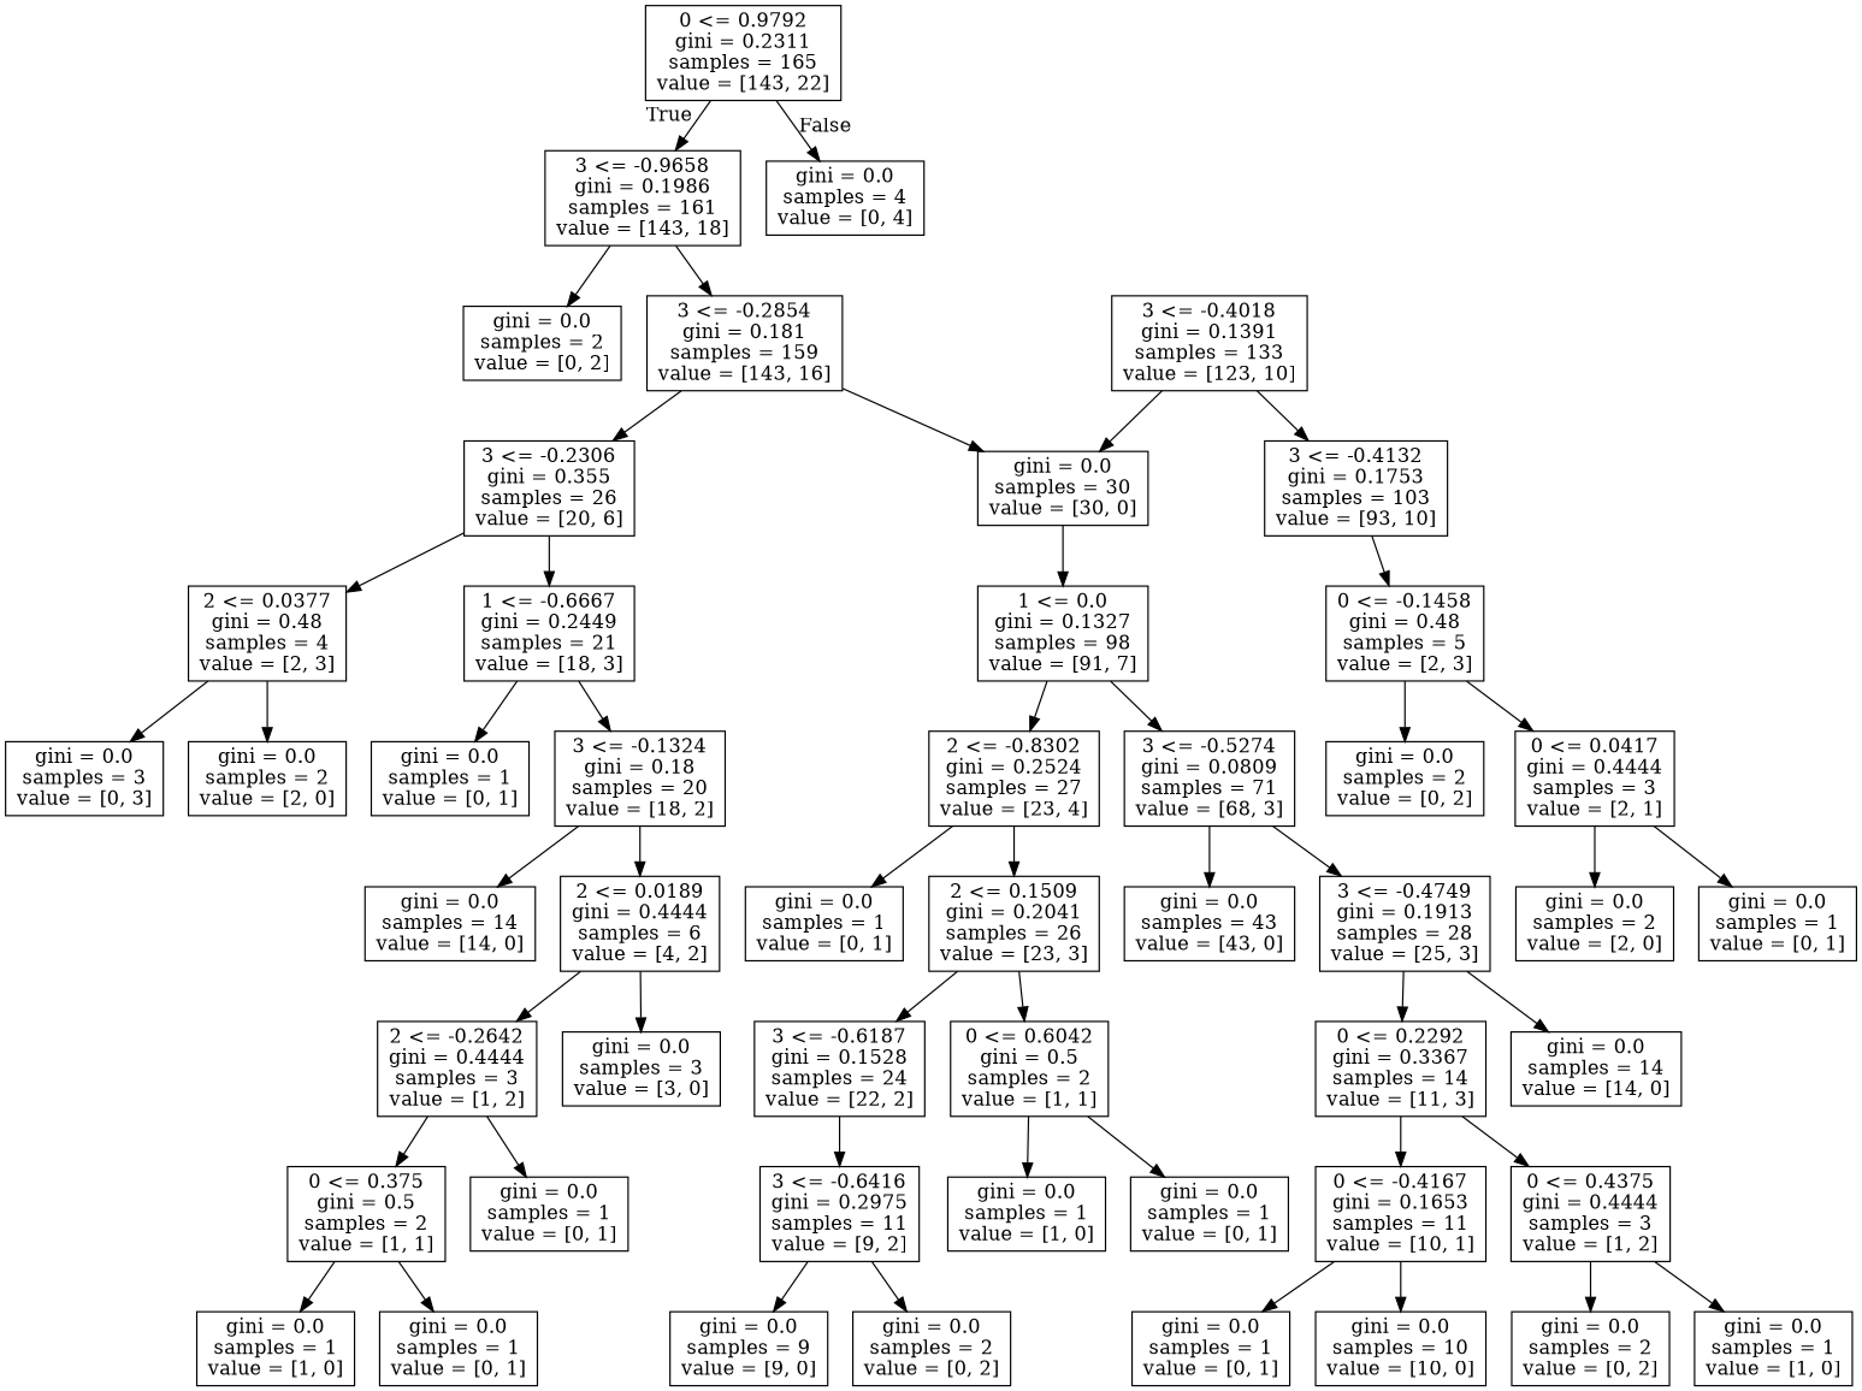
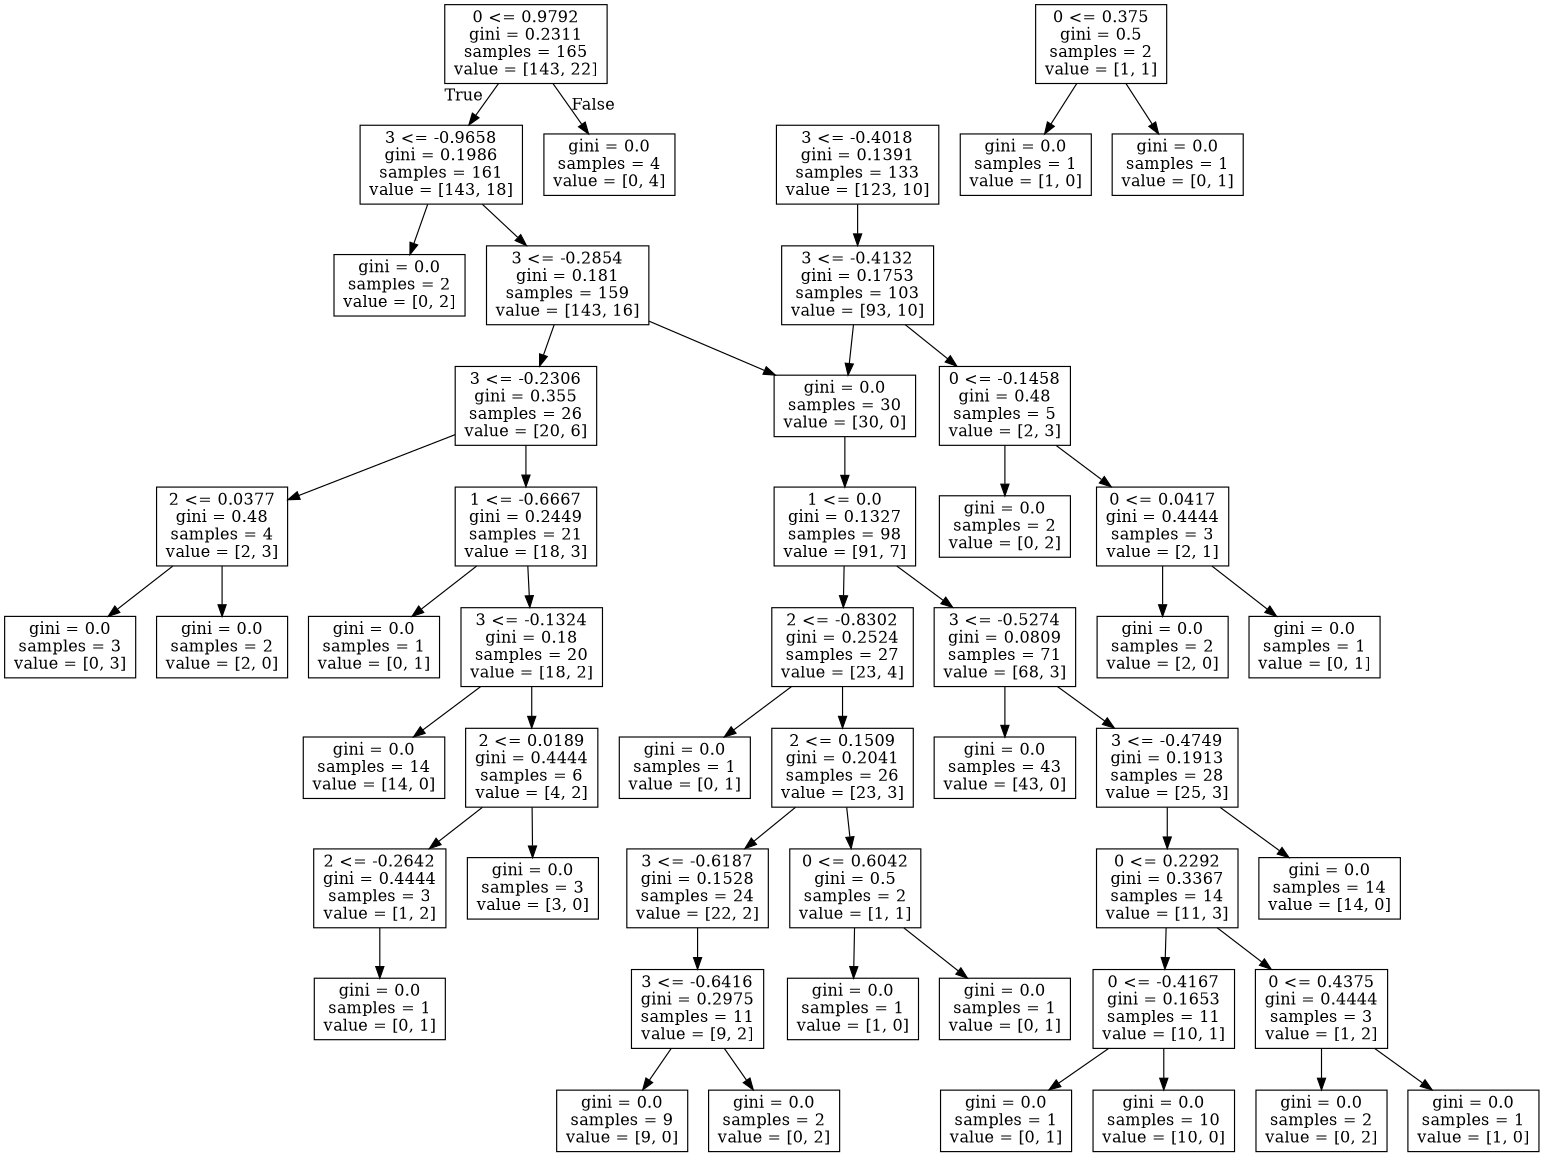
  digraph {
    node [shape=box]
    n1 [label="0 <= 0.9792\ngini = 0.2311\nsamples = 165\nvalue = [143, 22]"]
    n2 [label="3 <= -0.9658\ngini = 0.1986\nsamples = 161\nvalue = [143, 18]"]
    n3 [label="gini = 0.0\nsamples = 4\nvalue = [0, 4]"]
    n4 [label="gini = 0.0\nsamples = 2\nvalue = [0, 2]"]
    n5 [label="3 <= -0.2854\ngini = 0.181\nsamples = 159\nvalue = [143, 16]"]
    n6 [label="3 <= -0.2306\ngini = 0.355\nsamples = 26\nvalue = [20, 6]"]
    n7 [label="gini = 0.0\nsamples = 30\nvalue = [30, 0]"]
    n8 [label="3 <= -0.4018\ngini = 0.1391\nsamples = 133\nvalue = [123, 10]"]
    n9 [label="3 <= -0.4132\ngini = 0.1753\nsamples = 103\nvalue = [93, 10]"]
    n10 [label="2 <= 0.0377\ngini = 0.48\nsamples = 4\nvalue = [2, 3]"]
    n11 [label="1 <= -0.6667\ngini = 0.2449\nsamples = 21\nvalue = [18, 3]"]
    n12 [label="0 <= -0.1458\ngini = 0.48\nsamples = 5\nvalue = [2, 3]"]
    n13 [label="1 <= 0.0\ngini = 0.1327\nsamples = 98\nvalue = [91, 7]"]
    n14 [label="2 <= -0.8302\ngini = 0.2524\nsamples = 27\nvalue = [23, 4]"]
    n15 [label="3 <= -0.5274\ngini = 0.0809\nsamples = 71\nvalue = [68, 3]"]
    n16 [label="gini = 0.0\nsamples = 2\nvalue = [0, 2]"]
    n17 [label="0 <= 0.0417\ngini = 0.4444\nsamples = 3\nvalue = [2, 1]"]
    n18 [label="gini = 0.0\nsamples = 1\nvalue = [0, 1]"]
    n19 [label="2 <= 0.1509\ngini = 0.2041\nsamples = 26\nvalue = [23, 3]"]
    n20 [label="gini = 0.0\nsamples = 43\nvalue = [43, 0]"]
    n21 [label="3 <= -0.4749\ngini = 0.1913\nsamples = 28\nvalue = [25, 3]"]
    n22 [label="3 <= -0.6187\ngini = 0.1528\nsamples = 24\nvalue = [22, 2]"]
    n23 [label="0 <= 0.6042\ngini = 0.5\nsamples = 2\nvalue = [1, 1]"]
    n24 [label="3 <= -0.6416\ngini = 0.2975\nsamples = 11\nvalue = [9, 2]"]
    n25 [label="gini = 0.0\nsamples = 1\nvalue = [1, 0]"]
    n26 [label="gini = 0.0\nsamples = 1\nvalue = [0, 1]"]
    n27 [label="gini = 0.0\nsamples = 9\nvalue = [9, 0]"]
    n28 [label="gini = 0.0\nsamples = 2\nvalue = [0, 2]"]
    n29 [label="0 <= 0.2292\ngini = 0.3367\nsamples = 14\nvalue = [11, 3]"]
    n30 [label="gini = 0.0\nsamples = 14\nvalue = [14, 0]"]
    n31 [label="0 <= -0.4167\ngini = 0.1653\nsamples = 11\nvalue = [10, 1]"]
    n32 [label="0 <= 0.4375\ngini = 0.4444\nsamples = 3\nvalue = [1, 2]"]
    n33 [label="gini = 0.0\nsamples = 1\nvalue = [0, 1]"]
    n34 [label="gini = 0.0\nsamples = 10\nvalue = [10, 0]"]
    n35 [label="gini = 0.0\nsamples = 2\nvalue = [0, 2]"]
    n36 [label="gini = 0.0\nsamples = 1\nvalue = [1, 0]"]
    n37 [label="gini = 0.0\nsamples = 2\nvalue = [2, 0]"]
    n38 [label="gini = 0.0\nsamples = 1\nvalue = [0, 1]"]
    n39 [label="gini = 0.0\nsamples = 3\nvalue = [0, 3]"]
    n40 [label="gini = 0.0\nsamples = 2\nvalue = [2, 0]"]
    n41 [label="gini = 0.0\nsamples = 1\nvalue = [0, 1]"]
    n42 [label="3 <= -0.1324\ngini = 0.18\nsamples = 20\nvalue = [18, 2]"]
    n43 [label="gini = 0.0\nsamples = 14\nvalue = [14, 0]"]
    n44 [label="2 <= 0.0189\ngini = 0.4444\nsamples = 6\nvalue = [4, 2]"]
    n45 [label="2 <= -0.2642\ngini = 0.4444\nsamples = 3\nvalue = [1, 2]"]
    n46 [label="gini = 0.0\nsamples = 3\nvalue = [3, 0]"]
    n47 [label="0 <= 0.375\ngini = 0.5\nsamples = 2\nvalue = [1, 1]"]
    n48 [label="gini = 0.0\nsamples = 1\nvalue = [0, 1]"]
    n49 [label="gini = 0.0\nsamples = 1\nvalue = [1, 0]"]
    n50 [label="gini = 0.0\nsamples = 1\nvalue = [0, 1]"]
    n1 -> n2 [headlabel=True labelangle=45 labeldistance=2.5]
    n1 -> n3 [headlabel=False labelangle=-45 labeldistance=2.5]
    n2 -> n4
    n2 -> n5
    n5 -> n6
    n5 -> n7
    n6 -> n10
    n6 -> n11
    n7 -> n13
-   n8 -> n7
+   n9 -> n7
    n8 -> n9
    n9 -> n12
    n10 -> n39
    n10 -> n40
    n11 -> n41
    n11 -> n42
    n12 -> n16
    n12 -> n17
    n13 -> n14
    n13 -> n15
    n14 -> n18
    n14 -> n19
    n15 -> n20
    n15 -> n21
    n17 -> n37
    n17 -> n38
    n19 -> n22
    n19 -> n23
    n21 -> n29
    n21 -> n30
    n22 -> n24
    n23 -> n25
    n23 -> n26
    n24 -> n27
    n24 -> n28
    n29 -> n31
    n29 -> n32
    n31 -> n33
    n31 -> n34
    n32 -> n35
    n32 -> n36
    n42 -> n43
    n42 -> n44
    n44 -> n45
    n44 -> n46
-   n45 -> n47
    n45 -> n48
    n47 -> n49
    n47 -> n50
  }
